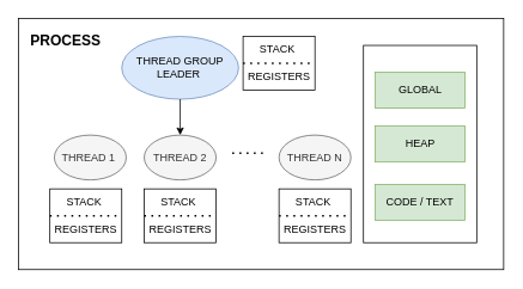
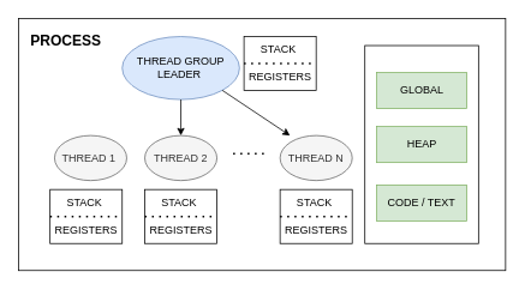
  <mxCell id="0" />
  <mxCell id="1" parent="0" />
  <mxCell id="2" value="" style="rounded=0;whiteSpace=wrap;html=1;" parent="1" vertex="1"><mxGeometry x="20" y="20" width="540" height="280" as="geometry" /></mxCell>
  <mxCell id="3" value="THREAD GROUP LEADER&amp;nbsp;" style="ellipse;whiteSpace=wrap;html=1;fillColor=#dae8fc;strokeColor=#6c8ebf;" parent="1" vertex="1"><mxGeometry x="135" y="40" width="130" height="70" as="geometry" /></mxCell>
  <mxCell id="4" value="THREAD 1&amp;nbsp;" style="ellipse;whiteSpace=wrap;html=1;fillColor=#f5f5f5;strokeColor=#666666;fontColor=#333333;" parent="1" vertex="1"><mxGeometry x="60" y="150" width="80" height="50" as="geometry" /></mxCell>
  <mxCell id="5" value="THREAD 2" style="ellipse;whiteSpace=wrap;html=1;fillColor=#f5f5f5;strokeColor=#666666;fontColor=#333333;" parent="1" vertex="1"><mxGeometry x="160" y="150" width="80" height="50" as="geometry" /></mxCell>
  <mxCell id="6" value="THREAD N" style="ellipse;whiteSpace=wrap;html=1;fillColor=#f5f5f5;strokeColor=#666666;fontColor=#333333;" parent="1" vertex="1"><mxGeometry x="310" y="150" width="80" height="50" as="geometry" /></mxCell>
  <mxCell id="7" value="" style="endArrow=none;dashed=1;html=1;dashPattern=1 3;strokeWidth=2;" parent="1" edge="1"><mxGeometry width="50" height="50" relative="1" as="geometry"><mxPoint x="258" y="170" as="sourcePoint" /><mxPoint x="298" y="170" as="targetPoint" /></mxGeometry></mxCell>
  <mxCell id="8" value="" style="endArrow=classic;html=1;exitX=0.5;exitY=1;exitDx=0;exitDy=0;entryX=0.5;entryY=0;entryDx=0;entryDy=0;" parent="1" source="3" target="5" edge="1"><mxGeometry width="50" height="50" relative="1" as="geometry"><mxPoint x="210" y="260" as="sourcePoint" /><mxPoint x="143.633" y="306.364" as="targetPoint" /></mxGeometry></mxCell>
+ <mxCell id="9" value="" style="endArrow=classic;html=1;entryX=0.138;entryY=0;entryDx=0;entryDy=0;entryPerimeter=0;exitX=1;exitY=1;exitDx=0;exitDy=0;" parent="1" source="3" target="6" edge="1"><mxGeometry width="50" height="50" relative="1" as="geometry"><mxPoint x="237" y="109" as="sourcePoint" /><mxPoint x="226.99" y="304.039" as="targetPoint" /></mxGeometry></mxCell>
  <mxCell id="10" value="" style="rounded=0;whiteSpace=wrap;html=1;" parent="1" vertex="1"><mxGeometry x="270" y="40" width="80" height="60" as="geometry" /></mxCell>
  <mxCell id="11" value="" style="endArrow=none;dashed=1;html=1;dashPattern=1 3;strokeWidth=2;entryX=1;entryY=0.5;entryDx=0;entryDy=0;" parent="1" target="10" edge="1"><mxGeometry width="50" height="50" relative="1" as="geometry"><mxPoint x="270" y="70" as="sourcePoint" /><mxPoint x="490" y="-50" as="targetPoint" /></mxGeometry></mxCell>
  <mxCell id="12" value="STACK&amp;nbsp;" style="text;html=1;strokeColor=none;fillColor=none;align=center;verticalAlign=middle;whiteSpace=wrap;rounded=0;" parent="1" vertex="1"><mxGeometry x="290" y="45" width="40" height="20" as="geometry" /></mxCell>
  <mxCell id="13" value="REGISTERS&amp;nbsp;" style="text;html=1;strokeColor=none;fillColor=none;align=center;verticalAlign=middle;whiteSpace=wrap;rounded=0;" parent="1" vertex="1"><mxGeometry x="282" y="75" width="60" height="20" as="geometry" /></mxCell>
  <mxCell id="14" value="" style="rounded=0;whiteSpace=wrap;html=1;" parent="1" vertex="1"><mxGeometry x="55" y="210" width="80" height="60" as="geometry" /></mxCell>
  <mxCell id="15" value="" style="endArrow=none;dashed=1;html=1;dashPattern=1 3;strokeWidth=2;entryX=1;entryY=0.5;entryDx=0;entryDy=0;" parent="1" target="14" edge="1"><mxGeometry width="50" height="50" relative="1" as="geometry"><mxPoint x="55" y="240" as="sourcePoint" /><mxPoint x="275" y="120" as="targetPoint" /></mxGeometry></mxCell>
  <mxCell id="16" value="STACK&amp;nbsp;" style="text;html=1;strokeColor=none;fillColor=none;align=center;verticalAlign=middle;whiteSpace=wrap;rounded=0;" parent="1" vertex="1"><mxGeometry x="75" y="215" width="40" height="20" as="geometry" /></mxCell>
  <mxCell id="17" value="REGISTERS&amp;nbsp;" style="text;html=1;strokeColor=none;fillColor=none;align=center;verticalAlign=middle;whiteSpace=wrap;rounded=0;" parent="1" vertex="1"><mxGeometry x="67" y="245" width="60" height="20" as="geometry" /></mxCell>
  <mxCell id="18" value="" style="rounded=0;whiteSpace=wrap;html=1;" parent="1" vertex="1"><mxGeometry x="160" y="210" width="80" height="60" as="geometry" /></mxCell>
  <mxCell id="19" value="" style="endArrow=none;dashed=1;html=1;dashPattern=1 3;strokeWidth=2;entryX=1;entryY=0.5;entryDx=0;entryDy=0;" parent="1" target="18" edge="1"><mxGeometry width="50" height="50" relative="1" as="geometry"><mxPoint x="160" y="240" as="sourcePoint" /><mxPoint x="380" y="120" as="targetPoint" /></mxGeometry></mxCell>
  <mxCell id="20" value="STACK&amp;nbsp;" style="text;html=1;strokeColor=none;fillColor=none;align=center;verticalAlign=middle;whiteSpace=wrap;rounded=0;" parent="1" vertex="1"><mxGeometry x="180" y="215" width="40" height="20" as="geometry" /></mxCell>
  <mxCell id="21" value="REGISTERS&amp;nbsp;" style="text;html=1;strokeColor=none;fillColor=none;align=center;verticalAlign=middle;whiteSpace=wrap;rounded=0;" parent="1" vertex="1"><mxGeometry x="172" y="245" width="60" height="20" as="geometry" /></mxCell>
  <mxCell id="22" value="" style="rounded=0;whiteSpace=wrap;html=1;" parent="1" vertex="1"><mxGeometry x="310" y="210" width="80" height="60" as="geometry" /></mxCell>
  <mxCell id="23" value="" style="endArrow=none;dashed=1;html=1;dashPattern=1 3;strokeWidth=2;entryX=1;entryY=0.5;entryDx=0;entryDy=0;" parent="1" target="22" edge="1"><mxGeometry width="50" height="50" relative="1" as="geometry"><mxPoint x="310" y="240" as="sourcePoint" /><mxPoint x="530" y="120" as="targetPoint" /></mxGeometry></mxCell>
  <mxCell id="24" value="STACK&amp;nbsp;" style="text;html=1;strokeColor=none;fillColor=none;align=center;verticalAlign=middle;whiteSpace=wrap;rounded=0;" parent="1" vertex="1"><mxGeometry x="330" y="215" width="40" height="20" as="geometry" /></mxCell>
  <mxCell id="25" value="REGISTERS&amp;nbsp;" style="text;html=1;strokeColor=none;fillColor=none;align=center;verticalAlign=middle;whiteSpace=wrap;rounded=0;" parent="1" vertex="1"><mxGeometry x="322" y="245" width="60" height="20" as="geometry" /></mxCell>
  <mxCell id="26" value="" style="rounded=0;whiteSpace=wrap;html=1;" parent="1" vertex="1"><mxGeometry x="404" y="50" width="126" height="220" as="geometry" /></mxCell>
  <mxCell id="27" value="" style="rounded=0;whiteSpace=wrap;html=1;fillColor=#d5e8d4;strokeColor=#82b366;" parent="1" vertex="1"><mxGeometry x="417" y="80" width="100" height="40" as="geometry" /></mxCell>
  <mxCell id="28" value="GLOBAL" style="text;html=1;strokeColor=none;fillColor=none;align=center;verticalAlign=middle;whiteSpace=wrap;rounded=0;" parent="1" vertex="1"><mxGeometry x="430.5" y="90" width="73" height="20" as="geometry" /></mxCell>
  <mxCell id="29" value="" style="rounded=0;whiteSpace=wrap;html=1;fillColor=#d5e8d4;strokeColor=#82b366;" parent="1" vertex="1"><mxGeometry x="417" y="140" width="100" height="40" as="geometry" /></mxCell>
  <mxCell id="30" value="" style="rounded=0;whiteSpace=wrap;html=1;fillColor=#d5e8d4;strokeColor=#82b366;" parent="1" vertex="1"><mxGeometry x="417" y="205" width="100" height="40" as="geometry" /></mxCell>
  <mxCell id="31" value="HEAP" style="text;html=1;strokeColor=none;fillColor=none;align=center;verticalAlign=middle;whiteSpace=wrap;rounded=0;" parent="1" vertex="1"><mxGeometry x="430.5" y="150" width="73" height="20" as="geometry" /></mxCell>
  <mxCell id="32" value="CODE / TEXT" style="text;html=1;strokeColor=none;fillColor=none;align=center;verticalAlign=middle;whiteSpace=wrap;rounded=0;" parent="1" vertex="1"><mxGeometry x="422" y="215" width="89.5" height="20" as="geometry" /></mxCell>
  <mxCell id="33" value="&lt;b&gt;&lt;font style=&quot;font-size: 16px&quot;&gt;PROCESS&amp;nbsp;&lt;/font&gt;&lt;/b&gt;" style="text;html=1;strokeColor=none;fillColor=none;align=center;verticalAlign=middle;whiteSpace=wrap;rounded=0;" parent="1" vertex="1"><mxGeometry x="40" y="30" width="70" height="30" as="geometry" /></mxCell>
